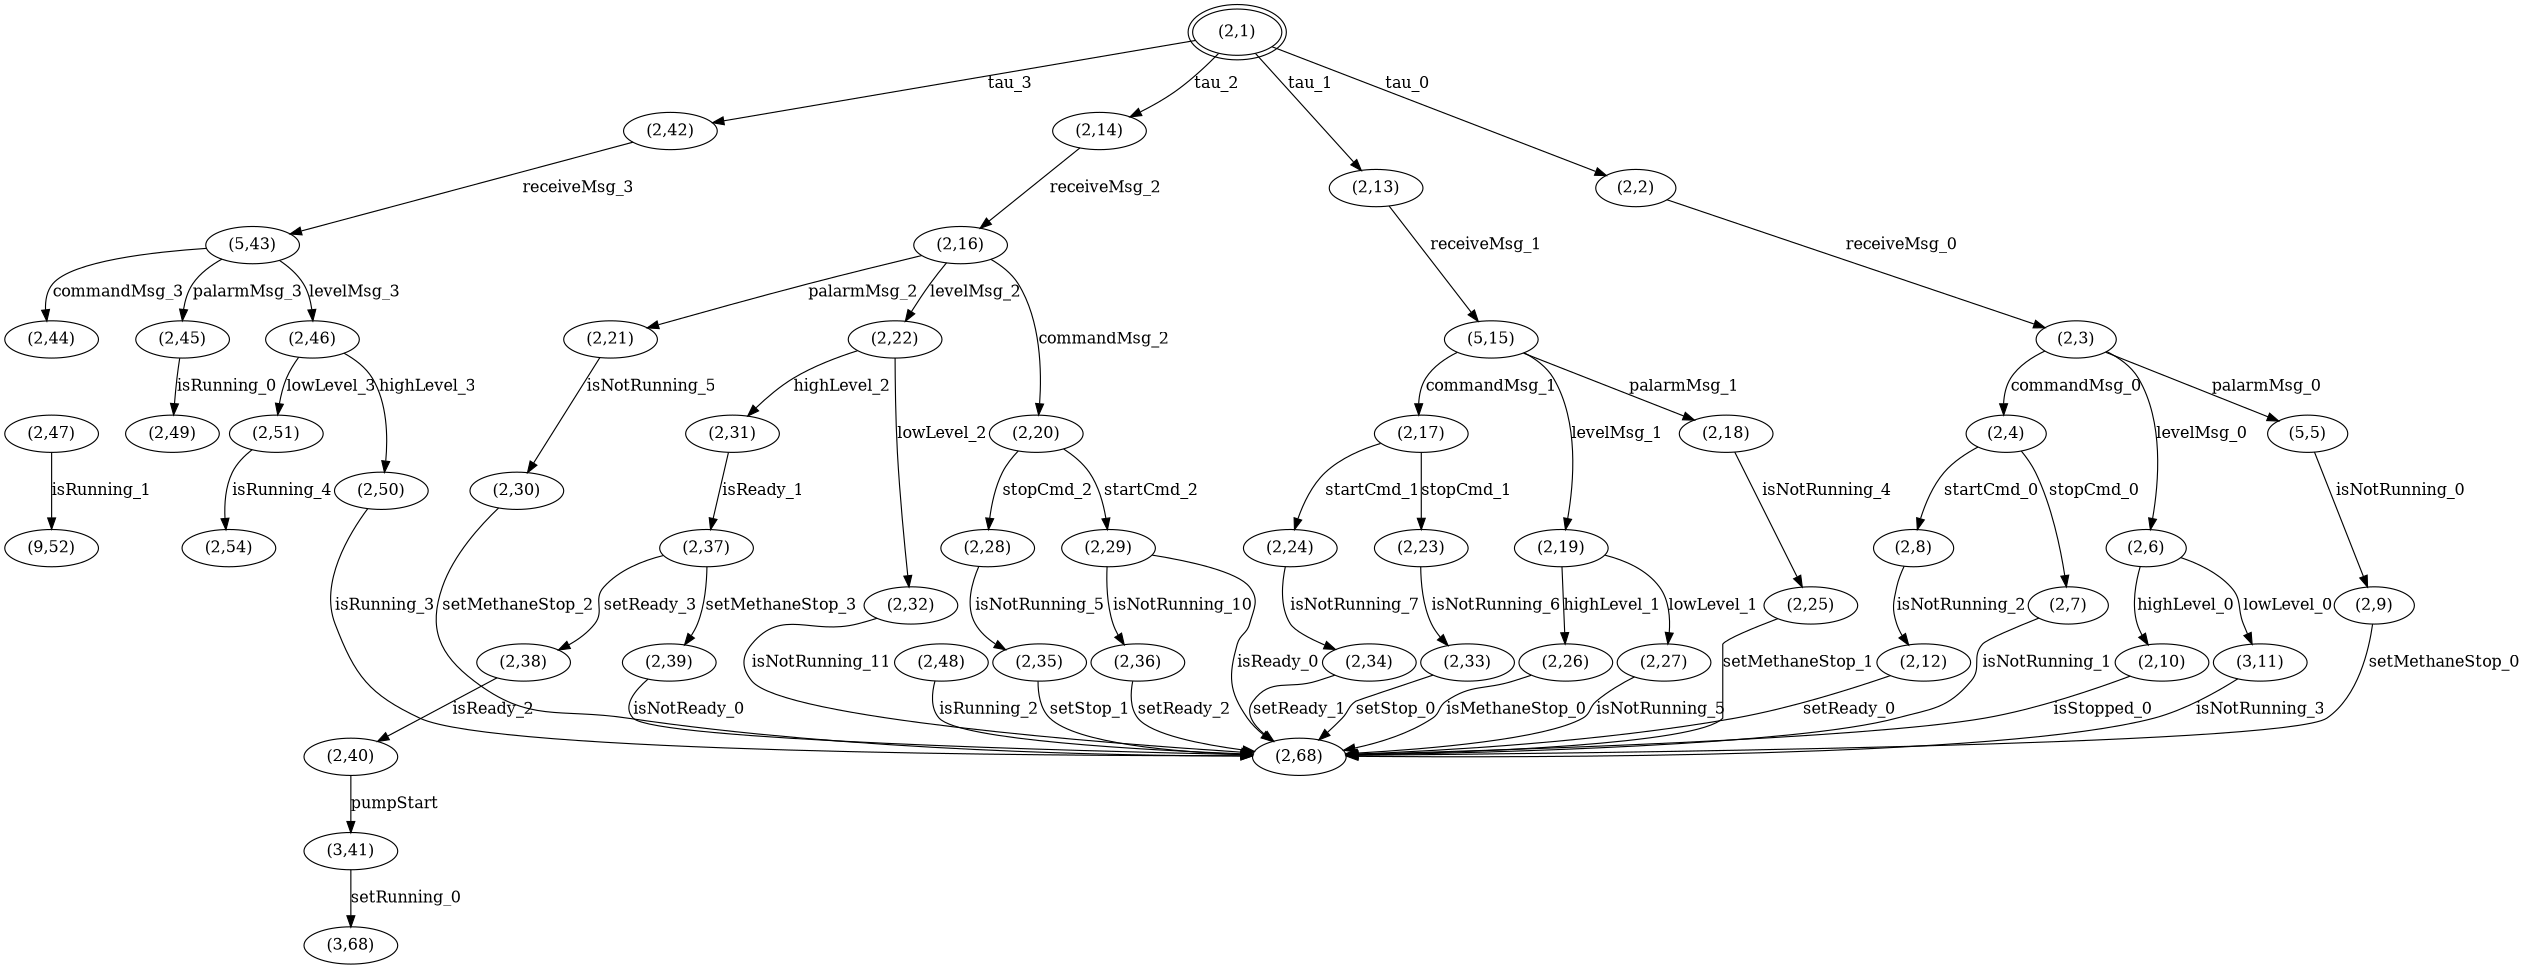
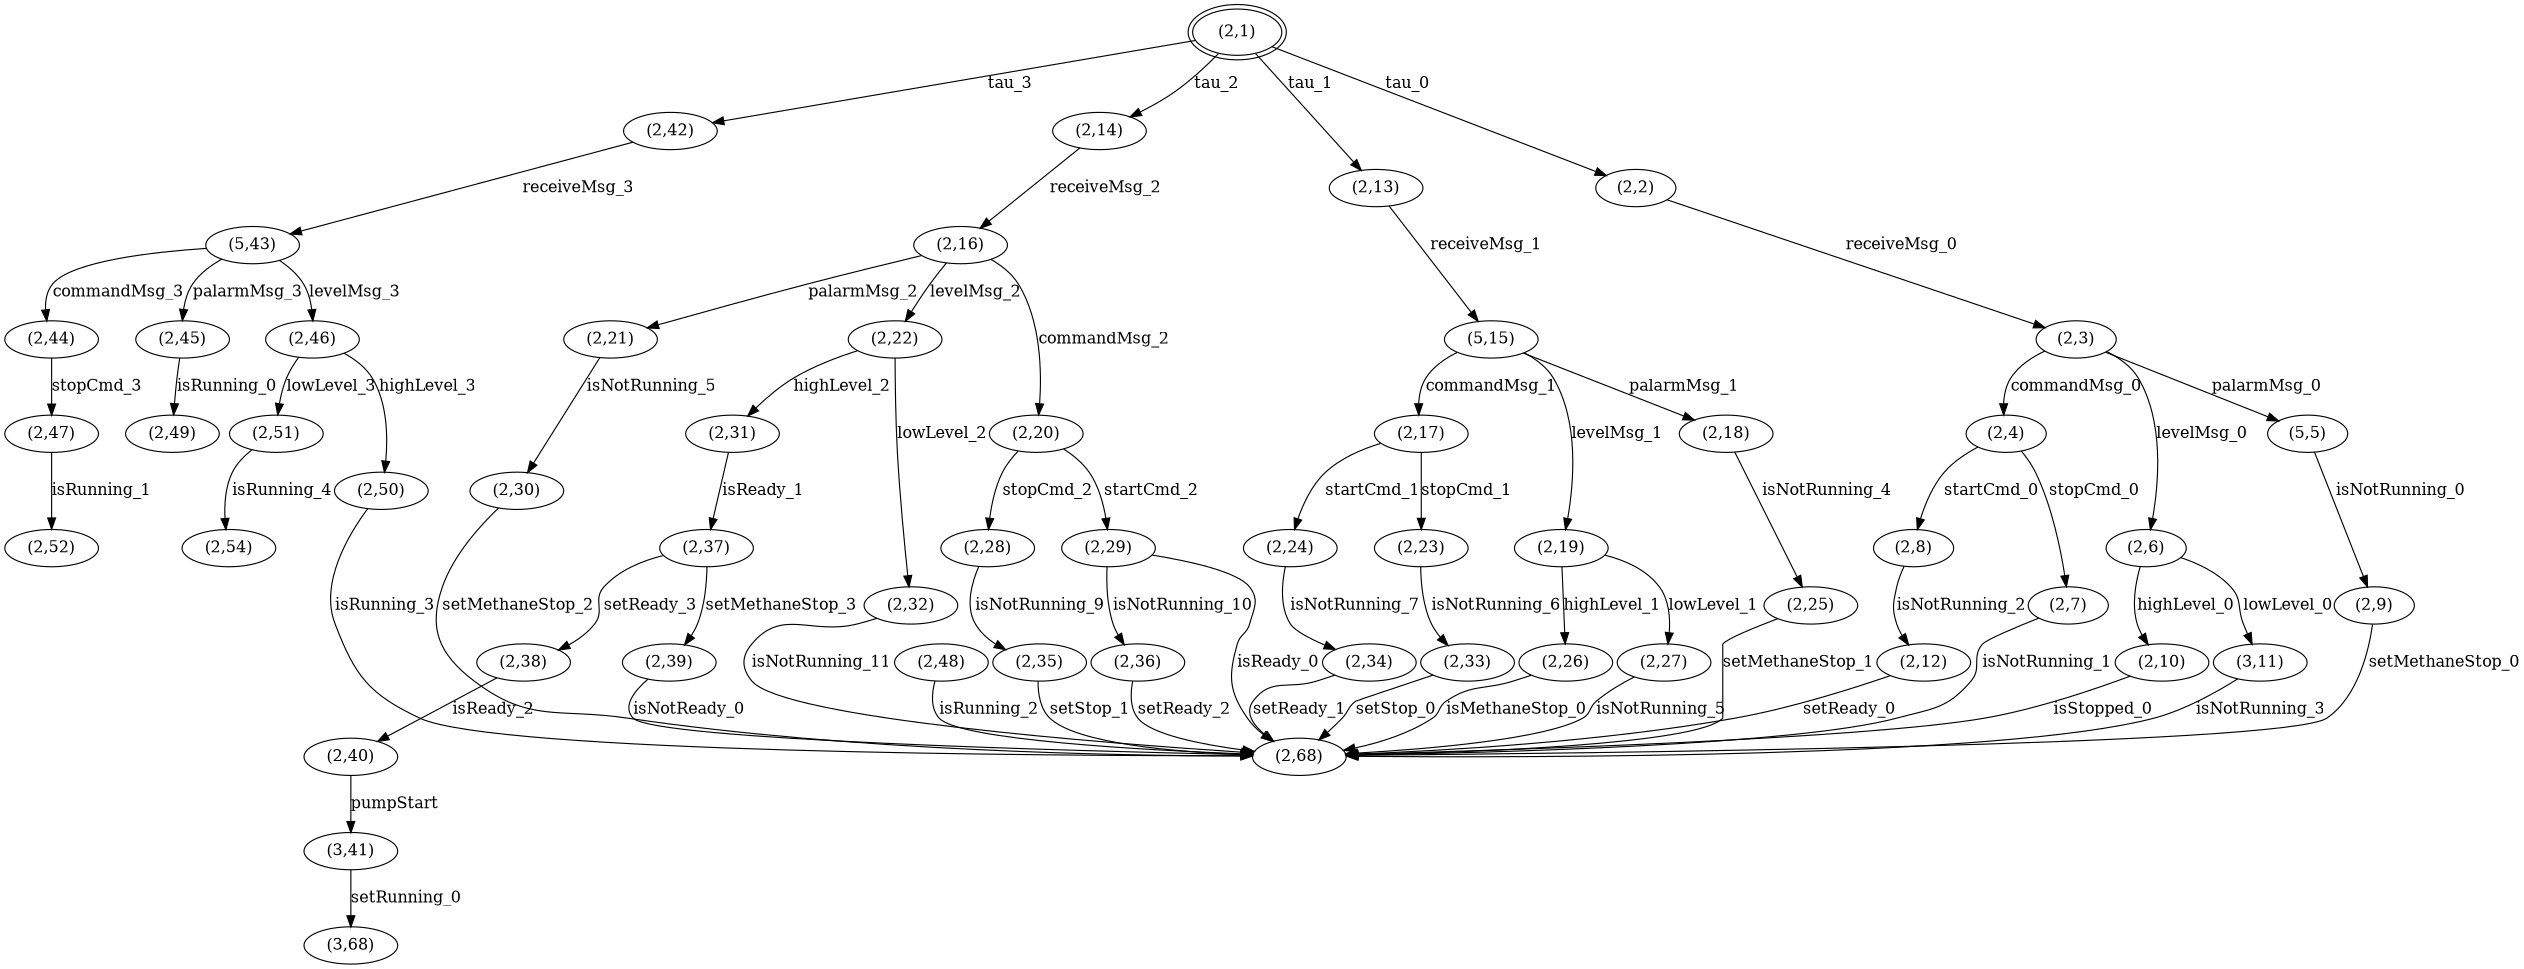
  digraph {
    mclimit=10.0
    nodesep=0.05
    n1 [height=0.25 label="(2,1)" peripheries=2 width=0.25]
    n2 [height=0.25 label="(2,42)" width=0.25]
    n3 [height=0.25 label="(2,14)" width=0.25]
    n4 [height=0.25 label="(2,13)" width=0.25]
    n5 [height=0.25 label="(2,2)" width=0.25]
    n6 [height=0.25 label="(5,43)" width=0.25]
    n7 [height=0.25 label="(2,16)" width=0.25]
    n8 [height=0.25 label="(5,15)" width=0.25]
    n9 [height=0.25 label="(2,3)" width=0.25]
    n10 [height=0.25 label="(2,46)" width=0.25]
    n11 [height=0.25 label="(2,45)" width=0.25]
    n12 [height=0.25 label="(2,44)" width=0.25]
    n13 [height=0.25 label="(2,22)" width=0.25]
    n14 [height=0.25 label="(2,21)" width=0.25]
    n15 [height=0.25 label="(2,20)" width=0.25]
    n16 [height=0.25 label="(2,19)" width=0.25]
    n17 [height=0.25 label="(2,18)" width=0.25]
    n18 [height=0.25 label="(2,17)" width=0.25]
    n19 [height=0.25 label="(2,6)" width=0.25]
    n20 [height=0.25 label="(5,5)" width=0.25]
    n21 [height=0.25 label="(2,4)" width=0.25]
    n22 [height=0.25 label="(2,51)" width=0.25]
    n23 [height=0.25 label="(2,50)" width=0.25]
    n24 [height=0.25 label="(2,49)" width=0.25]
    n25 [height=0.25 label="(2,47)" width=0.25]
    n26 [height=0.25 label="(2,32)" width=0.25]
    n27 [height=0.25 label="(2,31)" width=0.25]
    n28 [height=0.25 label="(2,30)" width=0.25]
    n29 [height=0.25 label="(2,29)" width=0.25]
    n30 [height=0.25 label="(2,28)" width=0.25]
    n31 [height=0.25 label="(2,27)" width=0.25]
    n32 [height=0.25 label="(2,26)" width=0.25]
    n33 [height=0.25 label="(2,25)" width=0.25]
    n34 [height=0.25 label="(2,24)" width=0.25]
    n35 [height=0.25 label="(2,23)" width=0.25]
    n36 [height=0.25 label="(3,11)" width=0.25]
    n37 [height=0.25 label="(2,10)" width=0.25]
    n38 [height=0.25 label="(2,9)" width=0.25]
    n39 [height=0.25 label="(2,8)" width=0.25]
    n40 [height=0.25 label="(2,7)" width=0.25]
    n41 [height=0.25 label="(2,54)" width=0.25]
    n42 [height=0.25 label="(2,68)" width=0.25]
    n43 [height=0.25 label="(2,48)" width=0.25]
-   n44 [height=0.25 label="(9,52)" width=0.25]
+   n44 [height=0.25 label="(2,52)" width=0.25]
    n45 [height=0.25 label="(2,37)" width=0.25]
    n46 [height=0.25 label="(2,36)" width=0.25]
    n47 [height=0.25 label="(2,35)" width=0.25]
    n48 [height=0.25 label="(2,34)" width=0.25]
    n49 [height=0.25 label="(2,33)" width=0.25]
    n50 [height=0.25 label="(2,12)" width=0.25]
    n51 [height=0.25 label="(2,39)" width=0.25]
    n52 [height=0.25 label="(2,38)" width=0.25]
    n53 [height=0.25 label="(2,40)" width=0.25]
    n54 [height=0.25 label="(3,41)" width=0.25]
    n55 [height=0.25 label="(3,68)" width=0.25]
    n1 -> n2 [label=tau_3]
    n1 -> n3 [label=tau_2]
    n1 -> n4 [label=tau_1]
    n1 -> n5 [label=tau_0]
    n2 -> n6 [label=receiveMsg_3]
    n3 -> n7 [label=receiveMsg_2]
    n4 -> n8 [label=receiveMsg_1]
    n5 -> n9 [label=receiveMsg_0]
    n6 -> n10 [label=levelMsg_3]
    n6 -> n11 [label=palarmMsg_3]
    n6 -> n12 [label=commandMsg_3]
    n7 -> n13 [label=levelMsg_2]
    n7 -> n14 [label=palarmMsg_2]
    n7 -> n15 [label=commandMsg_2]
    n8 -> n16 [label=levelMsg_1]
    n8 -> n17 [label=palarmMsg_1]
    n8 -> n18 [label=commandMsg_1]
    n9 -> n19 [label=levelMsg_0]
    n9 -> n20 [label=palarmMsg_0]
    n9 -> n21 [label=commandMsg_0]
    n10 -> n22 [label=lowLevel_3]
    n10 -> n23 [label=highLevel_3]
    n11 -> n24 [label=isRunning_0]
+   n12 -> n25 [label=stopCmd_3]
    n13 -> n26 [label=lowLevel_2]
    n13 -> n27 [label=highLevel_2]
    n14 -> n28 [label=isNotRunning_5]
    n15 -> n29 [label=startCmd_2]
    n15 -> n30 [label=stopCmd_2]
    n16 -> n31 [label=lowLevel_1]
    n16 -> n32 [label=highLevel_1]
    n17 -> n33 [label=isNotRunning_4]
    n18 -> n34 [label=startCmd_1]
    n18 -> n35 [label=stopCmd_1]
    n19 -> n36 [label=lowLevel_0]
    n19 -> n37 [label=highLevel_0]
    n20 -> n38 [label=isNotRunning_0]
    n21 -> n39 [label=startCmd_0]
    n21 -> n40 [label=stopCmd_0]
    n22 -> n41 [label=isRunning_4]
    n23 -> n42 [label=isRunning_3]
    n25 -> n44 [label=isRunning_1]
    n26 -> n42 [label=isNotRunning_11]
    n27 -> n45 [label=isReady_1]
    n28 -> n42 [label=setMethaneStop_2]
    n29 -> n42 [label=isReady_0]
    n29 -> n46 [label=isNotRunning_10]
-   n30 -> n47 [label=isNotRunning_5]
+   n30 -> n47 [label=isNotRunning_9]
    n31 -> n42 [label=isNotRunning_5]
    n32 -> n42 [label=isMethaneStop_0]
    n33 -> n42 [label=setMethaneStop_1]
    n34 -> n48 [label=isNotRunning_7]
    n35 -> n49 [label=isNotRunning_6]
    n36 -> n42 [label=isNotRunning_3]
    n37 -> n42 [label=isStopped_0]
    n38 -> n42 [label=setMethaneStop_0]
    n39 -> n50 [label=isNotRunning_2]
    n40 -> n42 [label=isNotRunning_1]
    n43 -> n42 [label=isRunning_2]
    n45 -> n51 [label=setMethaneStop_3]
    n45 -> n52 [label=setReady_3]
    n46 -> n42 [label=setReady_2]
    n47 -> n42 [label=setStop_1]
    n48 -> n42 [label=setReady_1]
    n49 -> n42 [label=setStop_0]
    n50 -> n42 [label=setReady_0]
    n51 -> n42 [label=isNotReady_0]
    n52 -> n53 [label=isReady_2]
    n53 -> n54 [label=pumpStart]
    n54 -> n55 [label=setRunning_0]
  }
